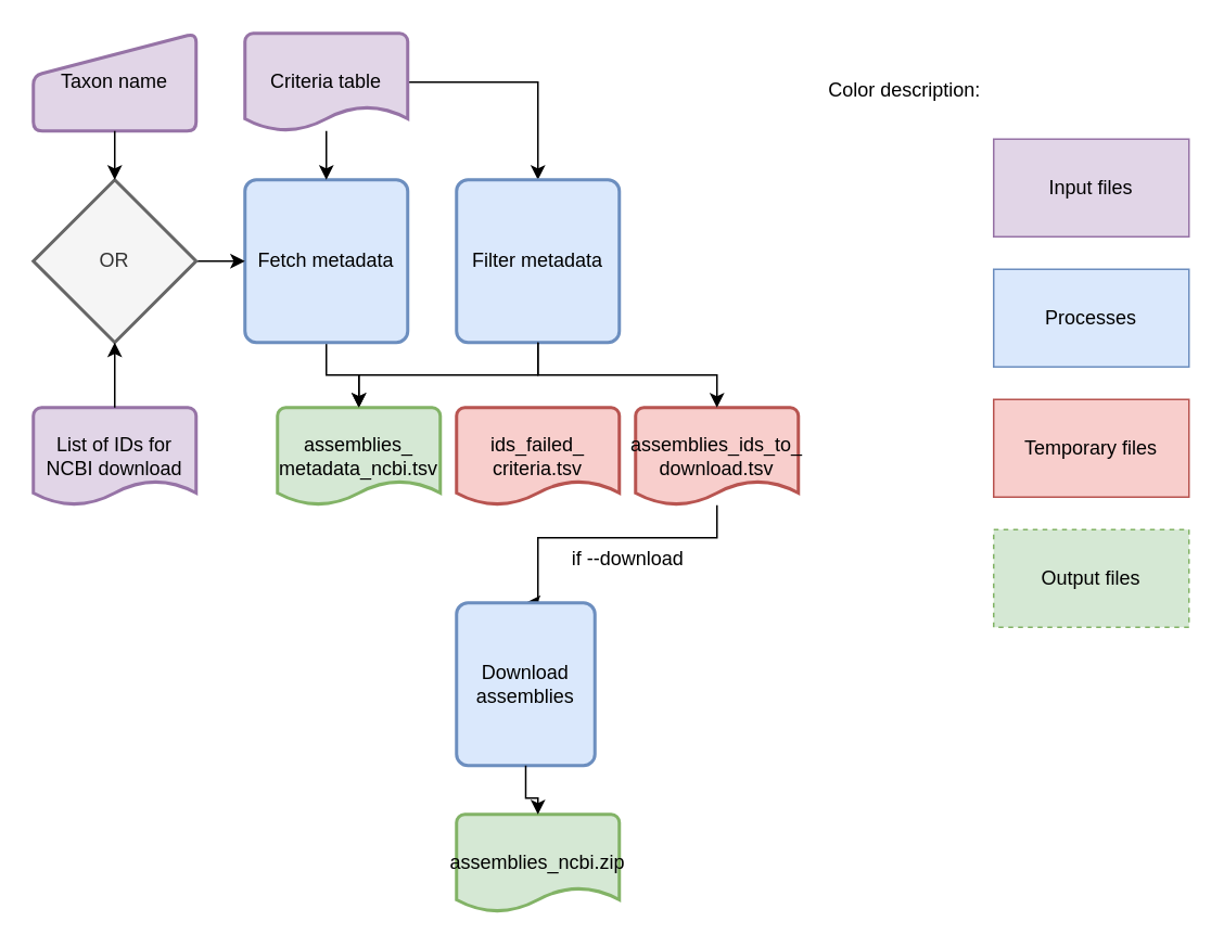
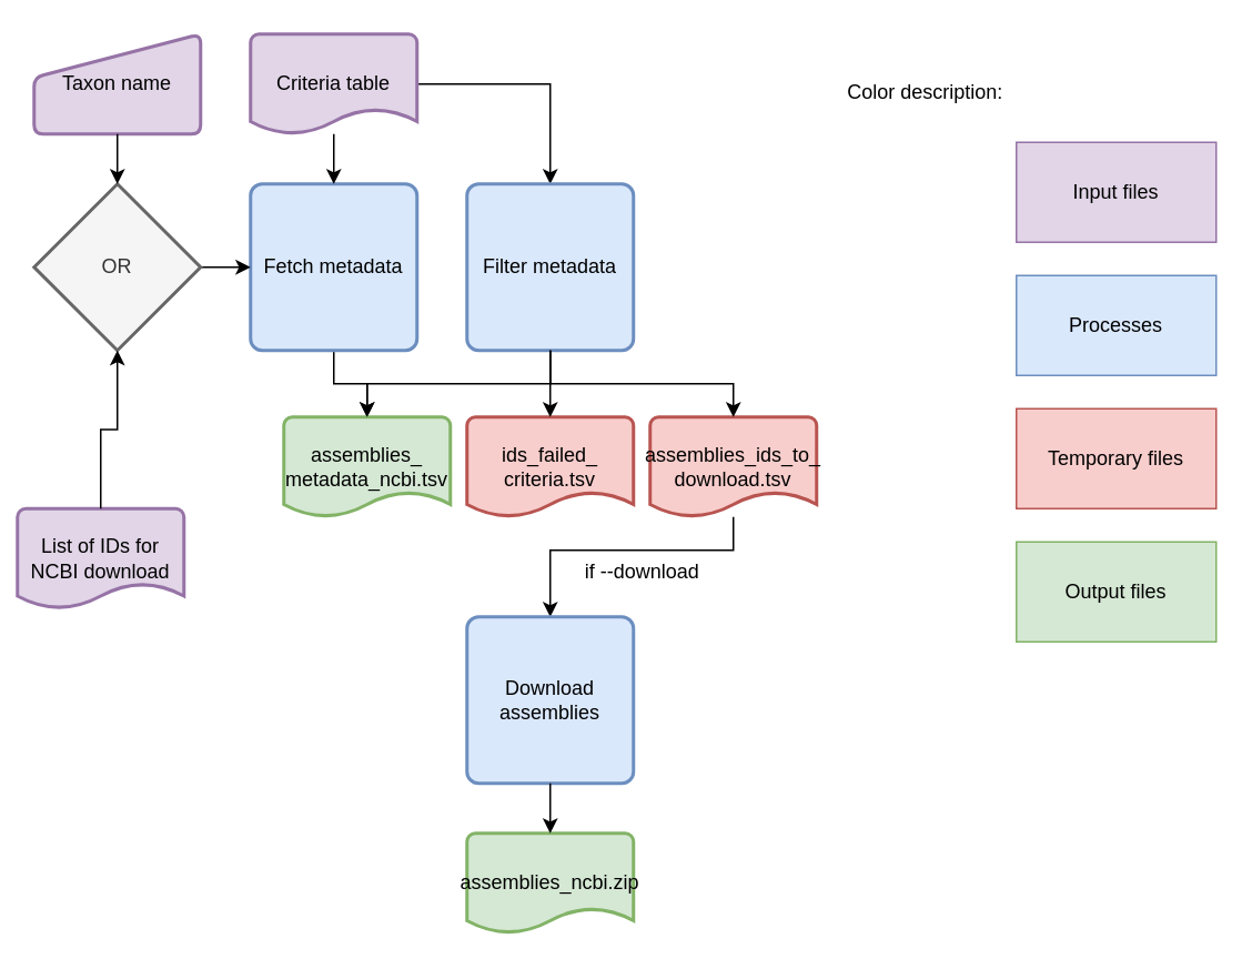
  <mxCell id="0" />
  <mxCell id="1" parent="0" />
  <mxCell id="2" style="edgeStyle=orthogonalEdgeStyle;rounded=0;orthogonalLoop=1;jettySize=auto;html=1;" parent="1" source="3" target="14" edge="1"><mxGeometry relative="1" as="geometry" /></mxCell>
  <mxCell id="3" value="Fetch metadata" style="rounded=1;whiteSpace=wrap;html=1;absoluteArcSize=1;arcSize=14;strokeWidth=2;fillColor=#dae8fc;strokeColor=#6c8ebf;" parent="1" vertex="1"><mxGeometry x="150" y="110" width="100" height="100" as="geometry" /></mxCell>
  <mxCell id="4" style="edgeStyle=orthogonalEdgeStyle;rounded=0;orthogonalLoop=1;jettySize=auto;html=1;entryX=0;entryY=0.5;entryDx=0;entryDy=0;" parent="1" source="5" target="3" edge="1"><mxGeometry relative="1" as="geometry" /></mxCell>
  <mxCell id="5" value="OR" style="strokeWidth=2;html=1;shape=mxgraph.flowchart.decision;whiteSpace=wrap;fillColor=#f5f5f5;fontColor=#333333;strokeColor=#666666;" parent="1" vertex="1"><mxGeometry x="20" y="110" width="100" height="100" as="geometry" /></mxCell>
  <mxCell id="6" style="edgeStyle=orthogonalEdgeStyle;rounded=0;orthogonalLoop=1;jettySize=auto;html=1;entryX=0.5;entryY=0;entryDx=0;entryDy=0;" parent="1" source="8" target="3" edge="1"><mxGeometry relative="1" as="geometry" /></mxCell>
  <mxCell id="7" style="edgeStyle=orthogonalEdgeStyle;rounded=0;orthogonalLoop=1;jettySize=auto;html=1;exitX=1;exitY=0.5;exitDx=0;exitDy=0;exitPerimeter=0;entryX=0.5;entryY=0;entryDx=0;entryDy=0;" parent="1" source="8" target="13" edge="1"><mxGeometry relative="1" as="geometry" /></mxCell>
  <mxCell id="8" value="Criteria table" style="strokeWidth=2;html=1;shape=mxgraph.flowchart.document2;whiteSpace=wrap;size=0.25;fillColor=#e1d5e7;strokeColor=#9673a6;" parent="1" vertex="1"><mxGeometry x="150" y="20" width="100" height="60" as="geometry" /></mxCell>
  <mxCell id="9" value="Taxon name" style="html=1;strokeWidth=2;shape=manualInput;whiteSpace=wrap;rounded=1;size=26;arcSize=11;fillColor=#e1d5e7;strokeColor=#9673a6;" parent="1" vertex="1"><mxGeometry x="20" y="20" width="100" height="60" as="geometry" /></mxCell>
  <mxCell id="10" style="edgeStyle=orthogonalEdgeStyle;rounded=0;orthogonalLoop=1;jettySize=auto;html=1;entryX=0.5;entryY=0;entryDx=0;entryDy=0;entryPerimeter=0;" parent="1" source="9" target="5" edge="1"><mxGeometry relative="1" as="geometry" /></mxCell>
- <mxCell id="11" value="List of IDs for NCBI download" style="strokeWidth=2;html=1;shape=mxgraph.flowchart.document2;whiteSpace=wrap;size=0.25;fillColor=#e1d5e7;strokeColor=#9673a6;" parent="1" vertex="1"><mxGeometry x="20" y="250" width="100" height="60" as="geometry" /></mxCell>
+ <mxCell id="11" value="List of IDs for NCBI download" style="strokeWidth=2;html=1;shape=mxgraph.flowchart.document2;whiteSpace=wrap;size=0.25;fillColor=#e1d5e7;strokeColor=#9673a6;" parent="1" vertex="1"><mxGeometry x="10" y="305" width="100" height="60" as="geometry" /></mxCell>
  <mxCell id="12" style="edgeStyle=orthogonalEdgeStyle;rounded=0;orthogonalLoop=1;jettySize=auto;html=1;entryX=0.5;entryY=1;entryDx=0;entryDy=0;entryPerimeter=0;" parent="1" source="11" target="5" edge="1"><mxGeometry relative="1" as="geometry" /></mxCell>
  <mxCell id="13" value="Filter metadata" style="rounded=1;whiteSpace=wrap;html=1;absoluteArcSize=1;arcSize=14;strokeWidth=2;fillColor=#dae8fc;strokeColor=#6c8ebf;" parent="1" vertex="1"><mxGeometry x="280" y="110" width="100" height="100" as="geometry" /></mxCell>
  <mxCell id="14" value="assemblies_&lt;div&gt;metadata_ncbi.tsv&lt;/div&gt;" style="strokeWidth=2;html=1;shape=mxgraph.flowchart.document2;whiteSpace=wrap;size=0.25;fillColor=#d5e8d4;strokeColor=#82b366;" parent="1" vertex="1"><mxGeometry x="170" y="250" width="100" height="60" as="geometry" /></mxCell>
  <mxCell id="15" style="edgeStyle=orthogonalEdgeStyle;rounded=0;orthogonalLoop=1;jettySize=auto;html=1;entryX=0.5;entryY=0;entryDx=0;entryDy=0;" parent="1" source="16" target="21" edge="1"><mxGeometry relative="1" as="geometry"><Array as="points"><mxPoint x="440" y="330" /><mxPoint x="330" y="330" /></Array></mxGeometry></mxCell>
  <mxCell id="16" value="assemblies_ids_to_&lt;div&gt;download.tsv&lt;/div&gt;" style="strokeWidth=2;html=1;shape=mxgraph.flowchart.document2;whiteSpace=wrap;size=0.25;fillColor=#f8cecc;strokeColor=#b85450;" parent="1" vertex="1"><mxGeometry x="390" y="250" width="100" height="60" as="geometry" /></mxCell>
  <mxCell id="17" style="edgeStyle=orthogonalEdgeStyle;rounded=0;orthogonalLoop=1;jettySize=auto;html=1;entryX=0.5;entryY=0;entryDx=0;entryDy=0;entryPerimeter=0;" parent="1" source="13" target="16" edge="1"><mxGeometry relative="1" as="geometry"><Array as="points"><mxPoint x="330" y="230" /><mxPoint x="440" y="230" /></Array></mxGeometry></mxCell>
  <mxCell id="18" value="ids_failed_&lt;div&gt;criteria.tsv&lt;/div&gt;" style="strokeWidth=2;html=1;shape=mxgraph.flowchart.document2;whiteSpace=wrap;size=0.25;fillColor=#f8cecc;strokeColor=#b85450;" parent="1" vertex="1"><mxGeometry x="280" y="250" width="100" height="60" as="geometry" /></mxCell>
+ <mxCell id="19" style="edgeStyle=orthogonalEdgeStyle;rounded=0;orthogonalLoop=1;jettySize=auto;html=1;entryX=0.5;entryY=0;entryDx=0;entryDy=0;entryPerimeter=0;" parent="1" source="13" target="18" edge="1"><mxGeometry relative="1" as="geometry" /></mxCell>
  <mxCell id="20" style="edgeStyle=orthogonalEdgeStyle;rounded=0;orthogonalLoop=1;jettySize=auto;html=1;entryX=0.5;entryY=0;entryDx=0;entryDy=0;entryPerimeter=0;" parent="1" source="13" target="14" edge="1"><mxGeometry relative="1" as="geometry"><Array as="points"><mxPoint x="330" y="230" /><mxPoint x="220" y="230" /></Array></mxGeometry></mxCell>
- <mxCell id="21" value="Download assemblies" style="rounded=1;whiteSpace=wrap;html=1;absoluteArcSize=1;arcSize=14;strokeWidth=2;fillColor=#dae8fc;strokeColor=#6c8ebf;" parent="1" vertex="1"><mxGeometry x="280" y="370" width="85" height="100" as="geometry" /></mxCell>
+ <mxCell id="21" value="Download assemblies" style="rounded=1;whiteSpace=wrap;html=1;absoluteArcSize=1;arcSize=14;strokeWidth=2;fillColor=#dae8fc;strokeColor=#6c8ebf;" parent="1" vertex="1"><mxGeometry x="280" y="370" width="100" height="100" as="geometry" /></mxCell>
  <mxCell id="22" value="if&amp;nbsp;--download" style="text;html=1;align=center;verticalAlign=middle;resizable=0;points=[];autosize=1;strokeColor=none;fillColor=none;" parent="1" vertex="1"><mxGeometry x="340" y="328" width="90" height="30" as="geometry" /></mxCell>
  <mxCell id="23" value="assemblies_ncbi.zip" style="strokeWidth=2;html=1;shape=mxgraph.flowchart.document2;whiteSpace=wrap;size=0.25;fillColor=#d5e8d4;strokeColor=#82b366;" parent="1" vertex="1"><mxGeometry x="280" y="500" width="100" height="60" as="geometry" /></mxCell>
  <mxCell id="24" style="edgeStyle=orthogonalEdgeStyle;rounded=0;orthogonalLoop=1;jettySize=auto;html=1;entryX=0.5;entryY=0;entryDx=0;entryDy=0;entryPerimeter=0;" parent="1" source="21" target="23" edge="1"><mxGeometry relative="1" as="geometry" /></mxCell>
  <mxCell id="25" value="Processes" style="rounded=0;whiteSpace=wrap;html=1;fillColor=#dae8fc;strokeColor=#6c8ebf;" parent="1" vertex="1"><mxGeometry x="610" y="165" width="120" height="60" as="geometry" /></mxCell>
  <mxCell id="26" value="Temporary files" style="rounded=0;whiteSpace=wrap;html=1;fillColor=#f8cecc;strokeColor=#b85450;" parent="1" vertex="1"><mxGeometry x="610" y="245" width="120" height="60" as="geometry" /></mxCell>
  <mxCell id="27" value="Input files" style="rounded=0;whiteSpace=wrap;html=1;fillColor=#e1d5e7;strokeColor=#9673a6;" parent="1" vertex="1"><mxGeometry x="610" y="85" width="120" height="60" as="geometry" /></mxCell>
- <mxCell id="28" value="Output files" style="rounded=0;whiteSpace=wrap;html=1;fillColor=#d5e8d4;strokeColor=#82b366;dashed=1;" parent="1" vertex="1"><mxGeometry x="610" y="325" width="120" height="60" as="geometry" /></mxCell>
+ <mxCell id="28" value="Output files" style="rounded=0;whiteSpace=wrap;html=1;fillColor=#d5e8d4;strokeColor=#82b366;" parent="1" vertex="1"><mxGeometry x="610" y="325" width="120" height="60" as="geometry" /></mxCell>
  <mxCell id="29" value="Color description:" style="text;html=1;align=center;verticalAlign=middle;resizable=0;points=[];autosize=1;strokeColor=none;fillColor=none;" parent="1" vertex="1"><mxGeometry x="500" y="40" width="110" height="30" as="geometry" /></mxCell>
